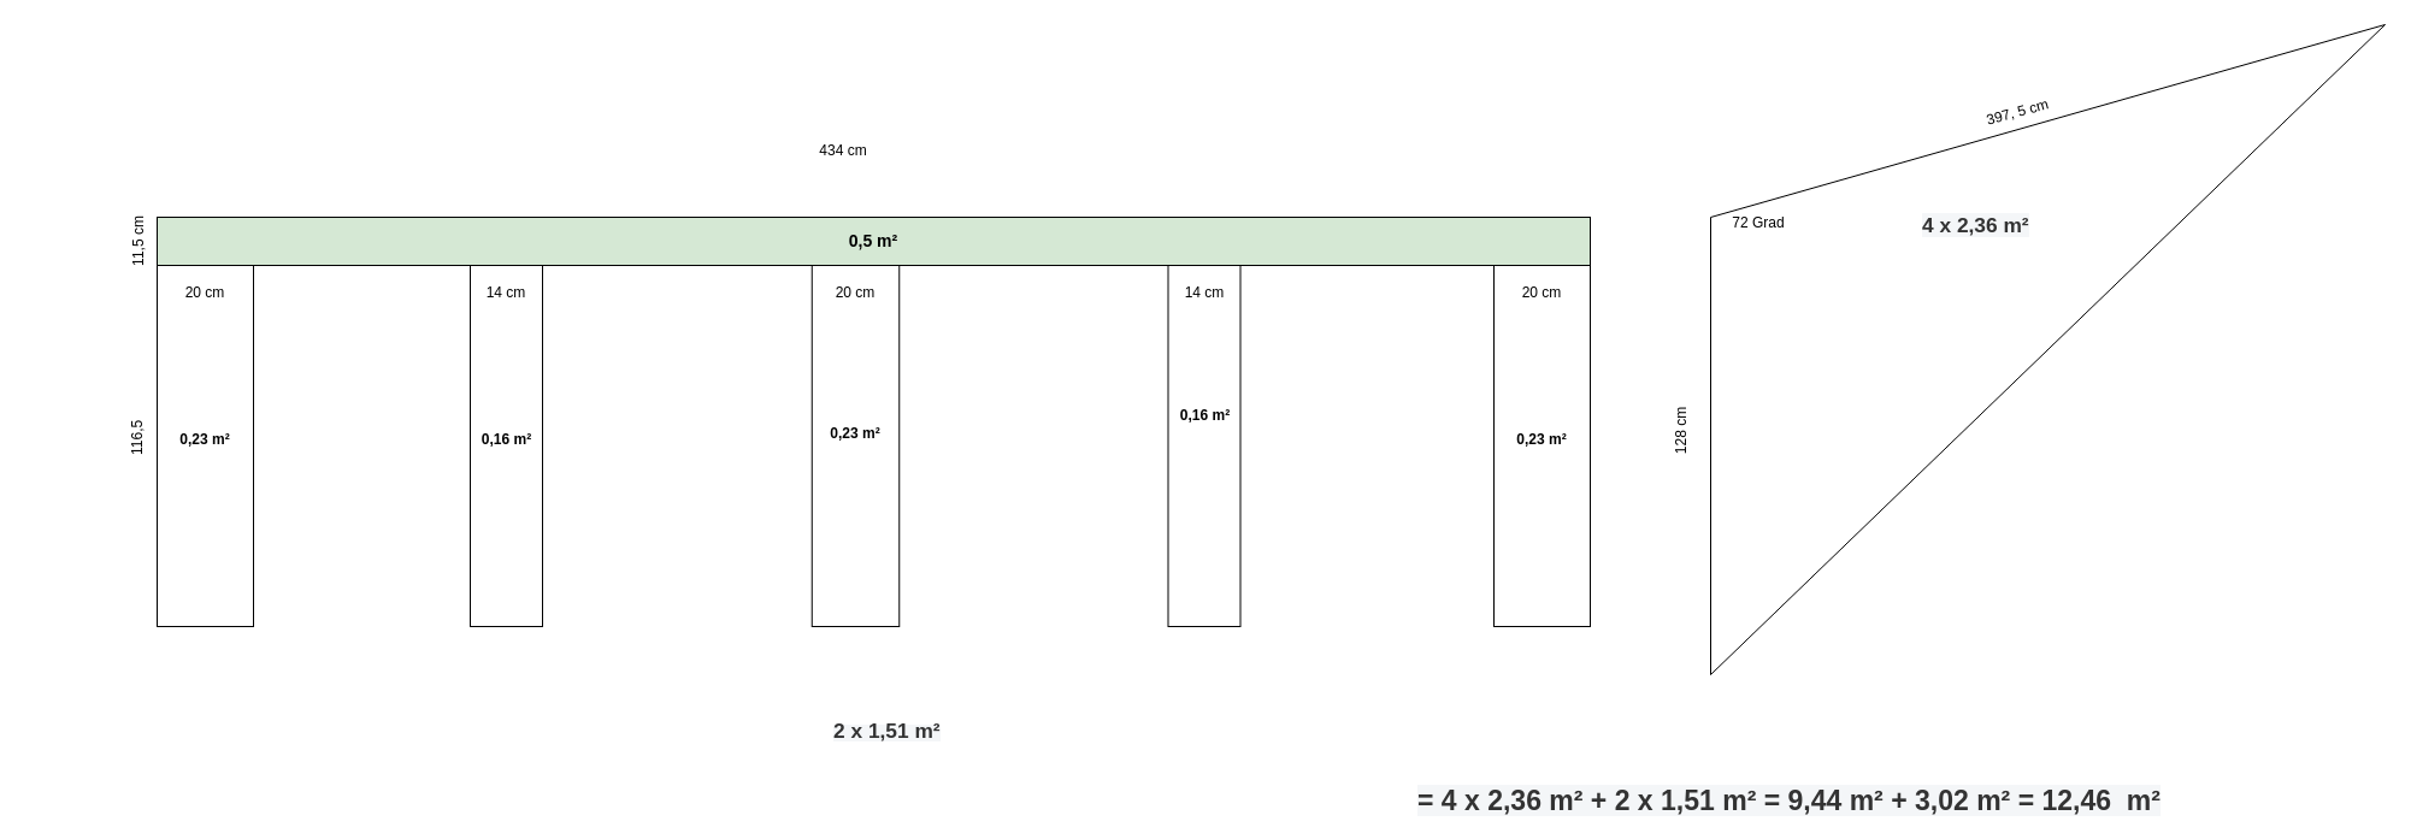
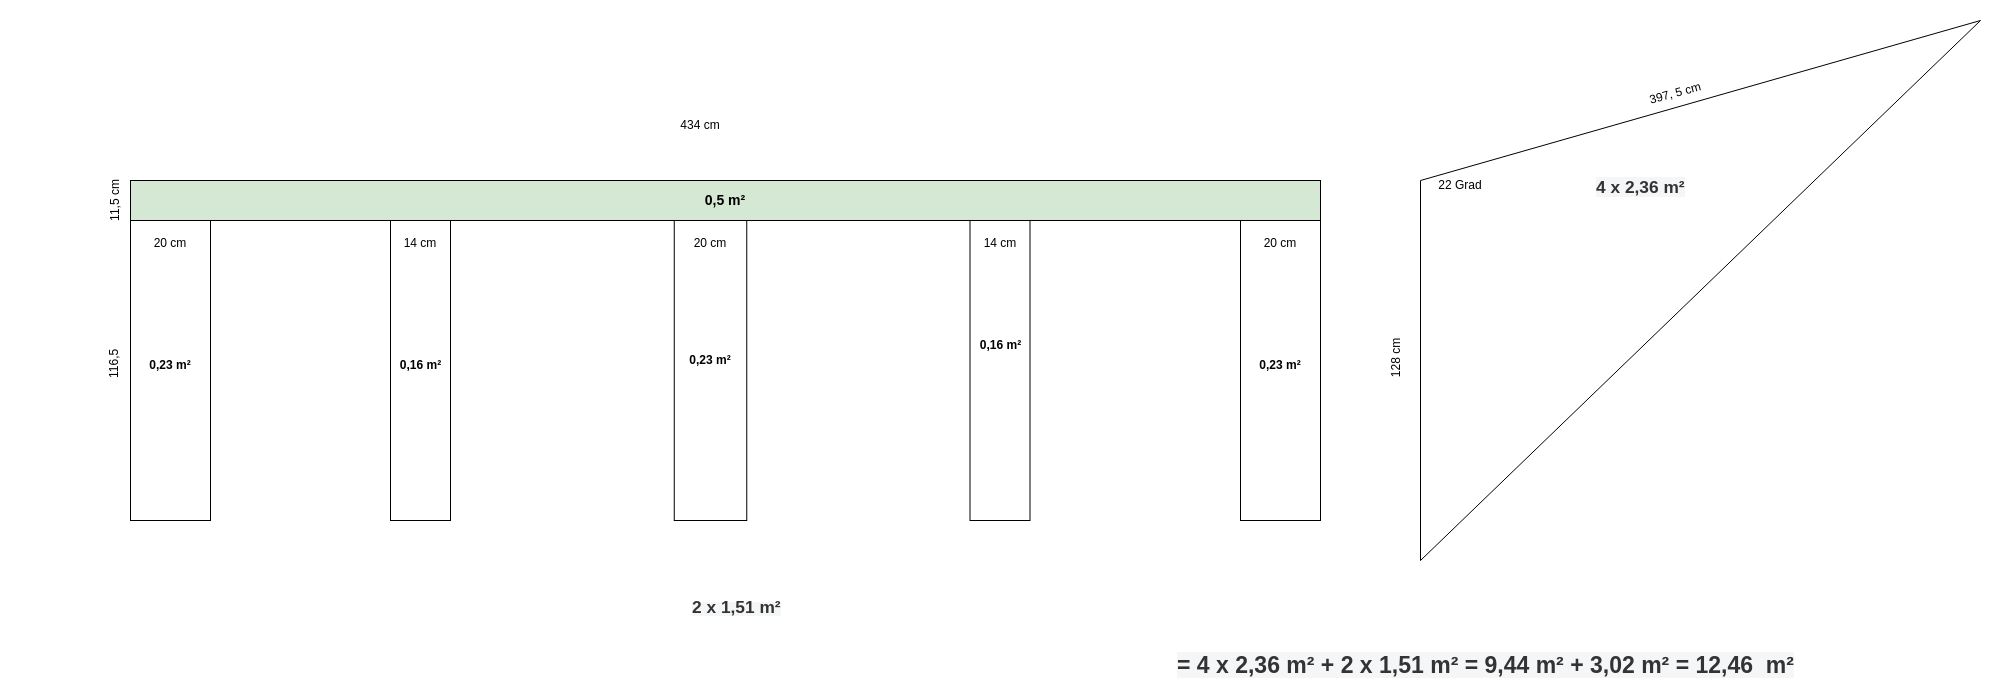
  <mxCell id="0" />
  <mxCell id="1" parent="0" />
  <mxCell id="2" value="&lt;b&gt;&lt;font style=&quot;font-size: 14px;&quot;&gt;0,5 m²&lt;/font&gt;&lt;/b&gt;" style="rounded=0;whiteSpace=wrap;html=1;fillColor=#d5e8d4;" vertex="1" parent="1"><mxGeometry x="130" y="180" width="1190" height="40" as="geometry" /></mxCell>
  <mxCell id="3" value="434 cm" style="text;html=1;align=center;verticalAlign=middle;whiteSpace=wrap;rounded=0;" vertex="1" parent="1"><mxGeometry x="670" y="110" width="60" height="30" as="geometry" /></mxCell>
  <mxCell id="4" value="11,5 cm" style="text;html=1;align=center;verticalAlign=middle;whiteSpace=wrap;rounded=0;rotation=-90;" vertex="1" parent="1"><mxGeometry x="90" y="187.5" width="50" height="25" as="geometry" /></mxCell>
  <mxCell id="5" value="" style="rounded=0;whiteSpace=wrap;html=1;rotation=90;" vertex="1" parent="1"><mxGeometry x="20" y="330" width="300" height="80" as="geometry" /></mxCell>
  <mxCell id="6" value="116,5" style="text;whiteSpace=wrap;rotation=-90;" vertex="1" parent="1"><mxGeometry x="90" y="350" width="40" height="20" as="geometry" /></mxCell>
  <mxCell id="7" value="" style="rounded=0;whiteSpace=wrap;html=1;rotation=90;" vertex="1" parent="1"><mxGeometry x="1130" y="330" width="300" height="80" as="geometry" /></mxCell>
  <mxCell id="8" value="" style="rounded=0;whiteSpace=wrap;html=1;rotation=90;" vertex="1" parent="1"><mxGeometry x="270" y="340" width="300" height="60" as="geometry" /></mxCell>
  <mxCell id="9" value="" style="rounded=0;whiteSpace=wrap;html=1;rotation=90;" vertex="1" parent="1"><mxGeometry x="560" y="333.75" width="300" height="72.5" as="geometry" /></mxCell>
  <mxCell id="10" value="14 cm" style="text;html=1;align=center;verticalAlign=middle;whiteSpace=wrap;rounded=0;rotation=0;" vertex="1" parent="1"><mxGeometry x="395" y="230" width="50" height="25" as="geometry" /></mxCell>
  <mxCell id="11" value="" style="rounded=0;whiteSpace=wrap;html=1;rotation=90;" vertex="1" parent="1"><mxGeometry x="849.5" y="340" width="300" height="60" as="geometry" /></mxCell>
  <mxCell id="12" value="14 cm" style="text;html=1;align=center;verticalAlign=middle;whiteSpace=wrap;rounded=0;rotation=0;" vertex="1" parent="1"><mxGeometry x="974.5" y="230" width="50" height="25" as="geometry" /></mxCell>
  <mxCell id="13" value="20 cm" style="text;html=1;align=center;verticalAlign=middle;whiteSpace=wrap;rounded=0;rotation=0;" vertex="1" parent="1"><mxGeometry x="145" y="230" width="50" height="25" as="geometry" /></mxCell>
  <mxCell id="14" value="20 cm" style="text;html=1;align=center;verticalAlign=middle;whiteSpace=wrap;rounded=0;rotation=0;" vertex="1" parent="1"><mxGeometry x="1255" y="230" width="50" height="25" as="geometry" /></mxCell>
  <mxCell id="15" value="20 cm" style="text;html=1;align=center;verticalAlign=middle;whiteSpace=wrap;rounded=0;rotation=0;" vertex="1" parent="1"><mxGeometry x="685" y="230" width="50" height="25" as="geometry" /></mxCell>
  <mxCell id="16" value="128 cm" style="text;html=1;align=center;verticalAlign=middle;whiteSpace=wrap;rounded=0;rotation=-90;" vertex="1" parent="1"><mxGeometry x="1370" y="345" width="50" height="25" as="geometry" /></mxCell>
  <mxCell id="17" value="" style="endArrow=none;html=1;rounded=0;" edge="1" parent="1"><mxGeometry width="50" height="50" relative="1" as="geometry"><mxPoint x="1420" y="560" as="sourcePoint" /><mxPoint x="1420" y="180" as="targetPoint" /></mxGeometry></mxCell>
  <mxCell id="18" value="" style="endArrow=none;html=1;rounded=0;" edge="1" parent="1"><mxGeometry width="50" height="50" relative="1" as="geometry"><mxPoint x="1420" y="560" as="sourcePoint" /><mxPoint x="1980" y="20" as="targetPoint" /></mxGeometry></mxCell>
  <mxCell id="19" value="" style="endArrow=none;html=1;rounded=0;" edge="1" parent="1"><mxGeometry width="50" height="50" relative="1" as="geometry"><mxPoint x="1420" y="180" as="sourcePoint" /><mxPoint x="1980" y="20" as="targetPoint" /></mxGeometry></mxCell>
  <mxCell id="20" value="397, 5 cm" style="text;html=1;align=center;verticalAlign=middle;whiteSpace=wrap;rounded=0;rotation=-15;" vertex="1" parent="1"><mxGeometry x="1610" y="80" width="130" height="25" as="geometry" /></mxCell>
- <mxCell id="21" value="72 Grad" style="text;html=1;align=center;verticalAlign=middle;whiteSpace=wrap;rounded=0;" vertex="1" parent="1"><mxGeometry x="1430" y="170" width="60" height="30" as="geometry" /></mxCell>
+ <mxCell id="21" value="22 Grad" style="text;html=1;align=center;verticalAlign=middle;whiteSpace=wrap;rounded=0;" vertex="1" parent="1"><mxGeometry x="1430" y="170" width="60" height="30" as="geometry" /></mxCell>
  <mxCell id="22" value="&lt;span style=&quot;color: rgb(51, 51, 51); font-family: Arial, sans-serif; font-size: 17.325px; font-style: normal; font-variant-ligatures: normal; font-variant-caps: normal; letter-spacing: normal; orphans: 2; text-align: right; text-indent: 0px; text-transform: none; widows: 2; word-spacing: 0px; -webkit-text-stroke-width: 0px; white-space: nowrap; background-color: rgb(244, 246, 248); text-decoration-thickness: initial; text-decoration-style: initial; text-decoration-color: initial; float: none; display: inline !important;&quot;&gt;&lt;b&gt;4 x 2,36 m²&lt;/b&gt;&lt;/span&gt;" style="text;whiteSpace=wrap;html=1;" vertex="1" parent="1"><mxGeometry x="1594" y="170" width="70" height="40" as="geometry" /></mxCell>
  <mxCell id="23" value="&lt;b&gt;0,23 m²&lt;/b&gt;" style="text;html=1;align=center;verticalAlign=middle;whiteSpace=wrap;rounded=0;" vertex="1" parent="1"><mxGeometry x="140" y="350" width="60" height="30" as="geometry" /></mxCell>
  <mxCell id="24" value="&lt;b&gt;0,23 m²&lt;/b&gt;" style="text;html=1;align=center;verticalAlign=middle;whiteSpace=wrap;rounded=0;" vertex="1" parent="1"><mxGeometry x="1250" y="350" width="60" height="30" as="geometry" /></mxCell>
  <mxCell id="25" value="&lt;b&gt;0,16 m²&lt;/b&gt;" style="text;html=1;align=center;verticalAlign=middle;whiteSpace=wrap;rounded=0;" vertex="1" parent="1"><mxGeometry x="974.5" y="330" width="50.5" height="30" as="geometry" /></mxCell>
  <mxCell id="26" value="&lt;b&gt;0,16 m²&lt;/b&gt;" style="text;html=1;align=center;verticalAlign=middle;whiteSpace=wrap;rounded=0;" vertex="1" parent="1"><mxGeometry x="394.5" y="350" width="50.5" height="30" as="geometry" /></mxCell>
  <mxCell id="27" value="&lt;b&gt;0,23 m²&lt;/b&gt;" style="text;html=1;align=center;verticalAlign=middle;whiteSpace=wrap;rounded=0;" vertex="1" parent="1"><mxGeometry x="680" y="345" width="60" height="30" as="geometry" /></mxCell>
  <mxCell id="28" value="&lt;span style=&quot;orphans: 2; text-align: right; text-indent: 0px; widows: 2; background-color: rgb(244, 246, 248); text-decoration-thickness: initial; text-decoration-style: initial; text-decoration-color: initial; float: none; display: inline !important;&quot;&gt;&lt;b style=&quot;color: rgb(51, 51, 51); font-family: Arial, sans-serif; font-size: 17.325px; font-style: normal; font-variant-ligatures: normal; font-variant-caps: normal; letter-spacing: normal; text-transform: none; word-spacing: 0px; -webkit-text-stroke-width: 0px; white-space: nowrap;&quot;&gt;2 x &lt;/b&gt;&lt;font face=&quot;Arial, sans-serif&quot; color=&quot;#333333&quot;&gt;&lt;span style=&quot;font-size: 17.325px; text-wrap: nowrap;&quot;&gt;&lt;b&gt;1,51&lt;/b&gt;&lt;/span&gt;&lt;/font&gt;&lt;b style=&quot;color: rgb(51, 51, 51); font-family: Arial, sans-serif; font-size: 17.325px; font-style: normal; font-variant-ligatures: normal; font-variant-caps: normal; letter-spacing: normal; text-transform: none; word-spacing: 0px; -webkit-text-stroke-width: 0px; white-space: nowrap;&quot;&gt;&amp;nbsp;m²&lt;/b&gt;&lt;/span&gt;" style="text;whiteSpace=wrap;html=1;" vertex="1" parent="1"><mxGeometry x="690" y="590" width="70" height="40" as="geometry" /></mxCell>
  <mxCell id="29" value="&lt;span style=&quot;orphans: 2; text-align: right; text-indent: 0px; widows: 2; background-color: rgb(244, 246, 248); text-decoration-thickness: initial; text-decoration-style: initial; text-decoration-color: initial; float: none; font-size: 23px; display: inline !important;&quot;&gt;&lt;b&gt;&lt;span style=&quot;color: rgb(51, 51, 51); font-family: Arial, sans-serif; font-style: normal; font-variant-ligatures: normal; font-variant-caps: normal; letter-spacing: normal; text-transform: none; word-spacing: 0px; -webkit-text-stroke-width: 0px; white-space: nowrap;&quot;&gt;= 4 x 2,36&lt;/span&gt;&lt;span style=&quot;color: rgb(51, 51, 51); font-family: Arial, sans-serif; font-style: normal; font-variant-ligatures: normal; font-variant-caps: normal; letter-spacing: normal; text-transform: none; word-spacing: 0px; -webkit-text-stroke-width: 0px; white-space: nowrap;&quot;&gt;&amp;nbsp;m² + 2 x 1,51 m² = 9,44 m² + 3,02 m² = &lt;/span&gt;&lt;font style=&quot;font-size: 23px;&quot; face=&quot;Arial, sans-serif&quot; color=&quot;#333333&quot;&gt;&lt;span style=&quot;text-wrap: nowrap;&quot;&gt;12,46&lt;/span&gt;&lt;/font&gt;&lt;span style=&quot;color: rgb(51, 51, 51); font-family: Arial, sans-serif; font-style: normal; font-variant-ligatures: normal; font-variant-caps: normal; letter-spacing: normal; text-transform: none; word-spacing: 0px; -webkit-text-stroke-width: 0px; white-space: nowrap;&quot;&gt;&amp;nbsp; m²&lt;/span&gt;&lt;/b&gt;&lt;/span&gt;" style="text;whiteSpace=wrap;html=1;" vertex="1" parent="1"><mxGeometry x="1175" y="645" width="570" height="30" as="geometry" /></mxCell>
